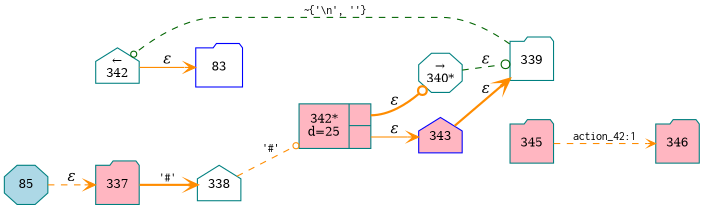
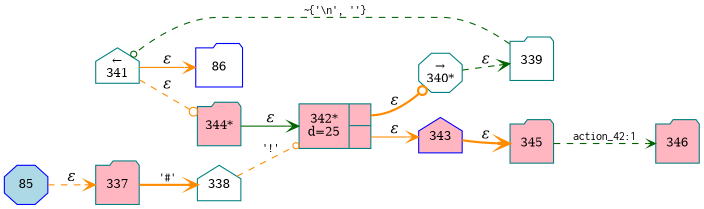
  digraph {
    rankdir=LR
    node [color=teal fillcolor=lightpink fixedsize=true fontsize=11 shape=folder style=filled peripheries=1]
    edge [arrowhead=vee color=darkorange fontname="Times-Italic" style=dashed]
-   n1 [color=blue fillcolor=white label=83 width=.6 peripheries=""]
+   n1 [color=blue fillcolor=white label=86 width=.6 peripheries=""]
    n2 [label=337 width=.55]
    n3 [fillcolor=white label=338 shape=house width=.55]
    n4 [fixedsize=false label="{342*\nd=25|{<p0>|<p1>}}" shape=record]
    n5 [fillcolor=white label="&rarr;\n340*" shape=octagon width=.55]
    n6 [color=blue label=343 shape=house width=.55]
    n7 [fillcolor=white label=339 width=.55]
-   n8 [fillcolor=white label="&larr;\n342" shape=house width=.55]
-   n10 [fillcolor=lightblue label=85 shape=octagon width=.55]
+   n8 [fillcolor=white label="&larr;\n341" shape=house width=.55]
+   n9 [label="344*" width=.55]
+   n10 [color=blue fillcolor=lightblue label=85 shape=octagon width=.55]
    n11 [label=345 width=.55]
    n12 [label=346 width=.55]
    n2 -> n3 [arrowsize=.7 fontname=Courier fontsize=11 label="'#'" style=bold]
-   n3 -> n4 [arrowhead=odot arrowsize=.7 fontname=Courier fontsize=11 label="'#'"]
+   n3 -> n4 [arrowhead=odot arrowsize=.7 fontname=Courier fontsize=11 label="'!'"]
    n4 -> n5 [arrowhead=odot label="&epsilon;" style=bold tailport=p0]
    n4 -> n6 [label="&epsilon;" style=solid tailport=p1]
-   n5 -> n7 [arrowhead=odot color=darkgreen label="&epsilon;"]
-   n6 -> n7 [label="&epsilon;" style=bold]
+   n5 -> n7 [color=darkgreen label="&epsilon;"]
+   n6 -> n11 [label="&epsilon;" style=bold]
    n7 -> n8 [arrowhead=odot arrowsize=.7 color=darkgreen fontname=Courier fontsize=11 label="~{'\\n', ''}"]
    n8 -> n1 [label="&epsilon;" style=solid]
+   n8 -> n9 [arrowhead=odot label="&epsilon;"]
+   n9 -> n4 [color=darkgreen label="&epsilon;" style=solid]
    n10 -> n2 [label="&epsilon;"]
-   n11 -> n12 [arrowsize=.7 fontname=Courier fontsize=11 label="action_42:1"]
+   n11 -> n12 [arrowsize=.7 color=darkgreen fontname=Courier fontsize=11 label="action_42:1"]
  }
